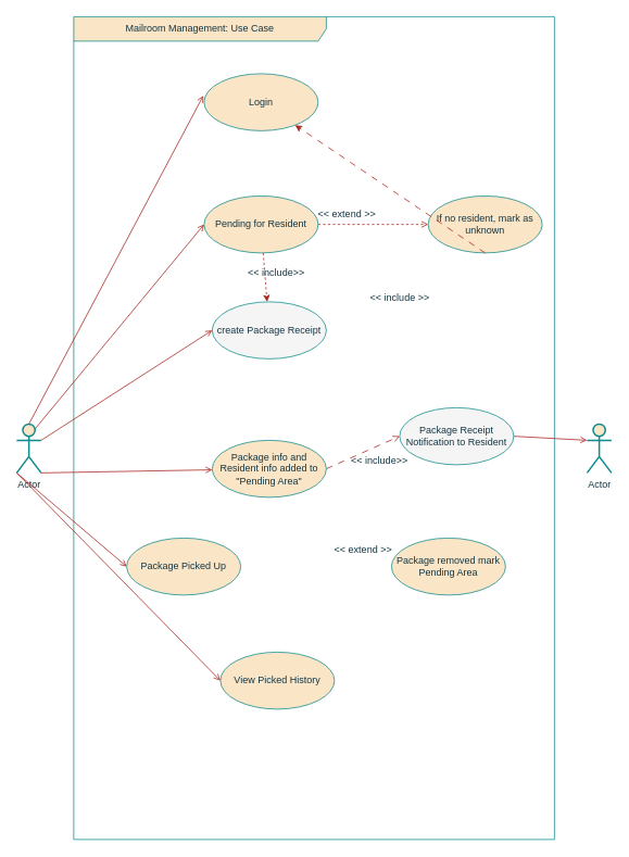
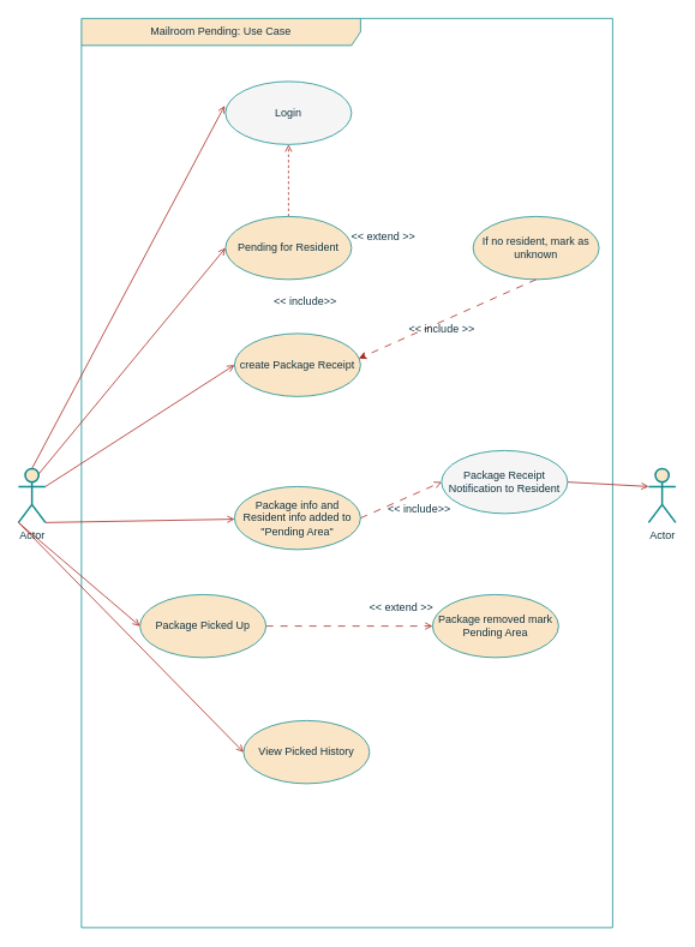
  <mxCell id="0" />
  <mxCell id="1" parent="0" />
- <mxCell id="2" value="Mailroom Management: Use Case" style="shape=umlFrame;whiteSpace=wrap;html=1;pointerEvents=0;recursiveResize=0;container=1;collapsible=0;width=310;height=30;rounded=1;labelBackgroundColor=none;fillColor=#FAE5C7;strokeColor=#0F8B8D;fontColor=#143642;" vertex="1" parent="1"><mxGeometry x="90" y="20" width="590" height="1010" as="geometry" /></mxCell>
- <mxCell id="3" value="Login" style="ellipse;whiteSpace=wrap;html=1;flipV=1;rounded=1;labelBackgroundColor=none;fillColor=#FAE5C7;strokeColor=#0F8B8D;fontColor=#143642;" vertex="1" parent="2"><mxGeometry x="160" y="70" width="140" height="70" as="geometry" /></mxCell>
- <mxCell id="4" value="" style="edgeStyle=orthogonalEdgeStyle;rounded=0;orthogonalLoop=1;jettySize=auto;html=1;strokeColor=#A8201A;fontColor=#143642;fillColor=#FAE5C7;dashed=1;endArrow=open;endFill=0;" edge="1" parent="2" source="6" target="14"><mxGeometry relative="1" as="geometry" /></mxCell>
- <mxCell id="5" value="" style="rounded=0;orthogonalLoop=1;jettySize=auto;html=1;strokeColor=#A8201A;fontColor=#143642;fillColor=#FAE5C7;dashed=1;" edge="1" parent="2" source="6" target="7"><mxGeometry relative="1" as="geometry" /></mxCell>
+ <mxCell id="2" value="Mailroom Pending: Use Case" style="shape=umlFrame;whiteSpace=wrap;html=1;pointerEvents=0;recursiveResize=0;container=1;collapsible=0;width=310;height=30;rounded=1;labelBackgroundColor=none;fillColor=#FAE5C7;strokeColor=#0F8B8D;fontColor=#143642;" vertex="1" parent="1"><mxGeometry x="90" y="20" width="590" height="1010" as="geometry" /></mxCell>
+ <mxCell id="3" value="Login" style="ellipse;whiteSpace=wrap;html=1;flipV=1;rounded=1;labelBackgroundColor=none;fillColor=#f5f5f5;strokeColor=#0F8B8D;fontColor=#143642;" vertex="1" parent="2"><mxGeometry x="160" y="70" width="140" height="70" as="geometry" /></mxCell>
+ <mxCell id="4" value="" style="edgeStyle=orthogonalEdgeStyle;rounded=0;orthogonalLoop=1;jettySize=auto;html=1;strokeColor=#A8201A;fontColor=#143642;fillColor=#FAE5C7;dashed=1;endArrow=open;endFill=0;" edge="1" parent="2" source="6" target="3"><mxGeometry relative="1" as="geometry" /></mxCell>
  <mxCell id="6" value="Pending for Resident" style="ellipse;whiteSpace=wrap;html=1;flipV=1;rounded=1;labelBackgroundColor=none;fillColor=#FAE5C7;strokeColor=#0F8B8D;fontColor=#143642;" vertex="1" parent="2"><mxGeometry x="160" y="220" width="140" height="70" as="geometry" /></mxCell>
- <mxCell id="7" value="create Package Receipt" style="ellipse;whiteSpace=wrap;html=1;flipV=1;rounded=1;labelBackgroundColor=none;fillColor=#f5f5f5;strokeColor=#0F8B8D;fontColor=#143642;" vertex="1" parent="2"><mxGeometry x="170" y="350" width="140" height="70" as="geometry" /></mxCell>
+ <mxCell id="7" value="create Package Receipt" style="ellipse;whiteSpace=wrap;html=1;flipV=1;rounded=1;labelBackgroundColor=none;fillColor=#FAE5C7;strokeColor=#0F8B8D;fontColor=#143642;" vertex="1" parent="2"><mxGeometry x="170" y="350" width="140" height="70" as="geometry" /></mxCell>
  <mxCell id="8" value="Package Receipt Notification to Resident" style="ellipse;whiteSpace=wrap;html=1;flipV=1;rounded=1;labelBackgroundColor=none;fillColor=#f5f5f5;strokeColor=#0F8B8D;fontColor=#143642;" vertex="1" parent="2"><mxGeometry x="400" y="480" width="140" height="70" as="geometry" /></mxCell>
  <mxCell id="9" style="rounded=0;orthogonalLoop=1;jettySize=auto;html=1;exitX=1;exitY=0.5;exitDx=0;exitDy=0;entryX=0;entryY=0.5;entryDx=0;entryDy=0;strokeColor=#A8201A;fontColor=#143642;fillColor=#FAE5C7;endArrow=open;endFill=0;dashed=1;dashPattern=8 8;" edge="1" parent="2" source="10" target="8"><mxGeometry relative="1" as="geometry" /></mxCell>
  <mxCell id="10" value="Package info and Resident info added to &quot;Pending Area&quot;" style="ellipse;whiteSpace=wrap;html=1;flipV=1;rounded=1;labelBackgroundColor=none;fillColor=#FAE5C7;strokeColor=#0F8B8D;fontColor=#143642;" vertex="1" parent="2"><mxGeometry x="170" y="520" width="140" height="70" as="geometry" /></mxCell>
+ <mxCell id="11" value="" style="edgeStyle=orthogonalEdgeStyle;rounded=0;orthogonalLoop=1;jettySize=auto;html=1;strokeColor=#A8201A;fontColor=#143642;fillColor=#FAE5C7;dashed=1;dashPattern=8 8;endArrow=open;endFill=0;" edge="1" parent="2" source="12" target="15"><mxGeometry relative="1" as="geometry" /></mxCell>
  <mxCell id="12" value="Package Picked Up" style="ellipse;whiteSpace=wrap;html=1;flipV=1;rounded=1;labelBackgroundColor=none;fillColor=#FAE5C7;strokeColor=#0F8B8D;fontColor=#143642;" vertex="1" parent="2"><mxGeometry x="65" y="640" width="140" height="70" as="geometry" /></mxCell>
  <mxCell id="13" value="&amp;lt;&amp;lt; include&amp;gt;&amp;gt;" style="text;html=1;align=center;verticalAlign=middle;resizable=0;points=[];autosize=1;strokeColor=none;fillColor=none;fontColor=#143642;rotation=0;" vertex="1" parent="2"><mxGeometry x="330" y="530" width="90" height="30" as="geometry" /></mxCell>
  <mxCell id="14" value="If no resident, mark as unknown" style="ellipse;whiteSpace=wrap;html=1;flipV=1;rounded=1;labelBackgroundColor=none;fillColor=#FAE5C7;strokeColor=#0F8B8D;fontColor=#143642;" vertex="1" parent="2"><mxGeometry x="435" y="220" width="140" height="70" as="geometry" /></mxCell>
  <mxCell id="15" value="Package removed mark Pending Area" style="ellipse;whiteSpace=wrap;html=1;flipV=1;rounded=1;labelBackgroundColor=none;fillColor=#FAE5C7;strokeColor=#0F8B8D;fontColor=#143642;" vertex="1" parent="2"><mxGeometry x="390" y="640" width="140" height="70" as="geometry" /></mxCell>
  <mxCell id="16" value="&amp;lt;&amp;lt; extend &amp;gt;&amp;gt;" style="text;html=1;align=center;verticalAlign=middle;resizable=0;points=[];autosize=1;strokeColor=none;fillColor=none;fontColor=#143642;" vertex="1" parent="2"><mxGeometry x="310" y="640" width="90" height="30" as="geometry" /></mxCell>
  <mxCell id="17" value="&amp;lt;&amp;lt; extend &amp;gt;&amp;gt;" style="text;html=1;align=center;verticalAlign=middle;resizable=0;points=[];autosize=1;strokeColor=none;fillColor=none;fontColor=#143642;" vertex="1" parent="2"><mxGeometry x="290" y="228" width="90" height="30" as="geometry" /></mxCell>
  <mxCell id="18" value="&amp;lt;&amp;lt; include&amp;gt;&amp;gt;&amp;nbsp;" style="text;html=1;align=center;verticalAlign=middle;resizable=0;points=[];autosize=1;strokeColor=none;fillColor=none;fontColor=#143642;" vertex="1" parent="2"><mxGeometry x="200" y="300" width="100" height="30" as="geometry" /></mxCell>
- <mxCell id="19" style="rounded=0;orthogonalLoop=1;jettySize=auto;html=1;exitX=0.5;exitY=1;exitDx=0;exitDy=0;strokeColor=#A8201A;fontColor=#143642;fillColor=#FAE5C7;dashed=1;dashPattern=8 8;" edge="1" parent="2" source="14" target="3"><mxGeometry relative="1" as="geometry" /></mxCell>
+ <mxCell id="19" style="rounded=0;orthogonalLoop=1;jettySize=auto;html=1;exitX=0.5;exitY=1;exitDx=0;exitDy=0;entryX=0.986;entryY=0.603;entryDx=0;entryDy=0;entryPerimeter=0;strokeColor=#A8201A;fontColor=#143642;fillColor=#FAE5C7;dashed=1;dashPattern=8 8;" edge="1" parent="2" source="14" target="7"><mxGeometry relative="1" as="geometry" /></mxCell>
  <mxCell id="20" value="&amp;lt;&amp;lt; include &amp;gt;&amp;gt;" style="text;html=1;align=center;verticalAlign=middle;resizable=0;points=[];autosize=1;strokeColor=none;fillColor=none;fontColor=#143642;" vertex="1" parent="2"><mxGeometry x="350" y="330" width="100" height="30" as="geometry" /></mxCell>
  <mxCell id="21" value="View Picked History" style="ellipse;whiteSpace=wrap;html=1;strokeColor=#0F8B8D;fontColor=#143642;fillColor=#FAE5C7;" vertex="1" parent="2"><mxGeometry x="180" y="780" width="140" height="70" as="geometry" /></mxCell>
  <mxCell id="22" style="rounded=1;orthogonalLoop=1;jettySize=auto;html=1;exitX=0.75;exitY=0.1;exitDx=0;exitDy=0;exitPerimeter=0;entryX=0;entryY=0.5;entryDx=0;entryDy=0;labelBackgroundColor=none;strokeColor=#A8201A;fontColor=default;endArrow=open;endFill=0;" edge="1" parent="1" source="26" target="6"><mxGeometry relative="1" as="geometry" /></mxCell>
  <mxCell id="23" style="rounded=1;orthogonalLoop=1;jettySize=auto;html=1;exitX=1;exitY=0.333;exitDx=0;exitDy=0;exitPerimeter=0;entryX=0;entryY=0.5;entryDx=0;entryDy=0;labelBackgroundColor=none;strokeColor=#A8201A;fontColor=default;endArrow=open;endFill=0;" edge="1" parent="1" source="26" target="7"><mxGeometry relative="1" as="geometry" /></mxCell>
  <mxCell id="24" style="rounded=1;orthogonalLoop=1;jettySize=auto;html=1;exitX=1;exitY=1;exitDx=0;exitDy=0;exitPerimeter=0;labelBackgroundColor=none;strokeColor=#A8201A;fontColor=default;endArrow=open;endFill=0;" edge="1" parent="1" source="26" target="10"><mxGeometry relative="1" as="geometry" /></mxCell>
  <mxCell id="25" style="rounded=0;orthogonalLoop=1;jettySize=auto;html=1;exitX=0;exitY=1;exitDx=0;exitDy=0;exitPerimeter=0;entryX=0;entryY=0.5;entryDx=0;entryDy=0;strokeColor=#A8201A;fontColor=#143642;fillColor=#FAE5C7;endArrow=open;endFill=0;" edge="1" parent="1" source="26" target="21"><mxGeometry relative="1" as="geometry" /></mxCell>
  <mxCell id="26" value="Actor" style="shape=umlActor;verticalLabelPosition=bottom;verticalAlign=top;html=1;rounded=1;labelBackgroundColor=none;fillColor=#FAE5C7;strokeColor=#0F8B8D;fontColor=#143642;strokeWidth=2;" vertex="1" parent="1"><mxGeometry x="20" y="520" width="30" height="60" as="geometry" /></mxCell>
  <mxCell id="27" style="rounded=0;orthogonalLoop=1;jettySize=auto;html=1;exitX=0;exitY=1;exitDx=0;exitDy=0;exitPerimeter=0;entryX=0;entryY=0.5;entryDx=0;entryDy=0;strokeColor=#A8201A;fontColor=#143642;fillColor=#FAE5C7;endArrow=open;endFill=0;" edge="1" parent="1" source="26" target="12"><mxGeometry relative="1" as="geometry" /></mxCell>
  <mxCell id="28" value="Actor" style="shape=umlActor;verticalLabelPosition=bottom;verticalAlign=top;html=1;rounded=1;labelBackgroundColor=none;fillColor=#FAE5C7;strokeColor=#0F8B8D;fontColor=#143642;strokeWidth=2;" vertex="1" parent="1"><mxGeometry x="720" y="520" width="30" height="60" as="geometry" /></mxCell>
  <mxCell id="29" style="rounded=1;orthogonalLoop=1;jettySize=auto;html=1;exitX=0.5;exitY=0;exitDx=0;exitDy=0;exitPerimeter=0;entryX=-0.007;entryY=0.614;entryDx=0;entryDy=0;entryPerimeter=0;labelBackgroundColor=none;strokeColor=#A8201A;fontColor=default;endArrow=open;endFill=0;" edge="1" parent="1" source="26" target="3"><mxGeometry relative="1" as="geometry" /></mxCell>
  <mxCell id="30" style="rounded=0;orthogonalLoop=1;jettySize=auto;html=1;exitX=1;exitY=0.5;exitDx=0;exitDy=0;strokeColor=#A8201A;fontColor=#143642;fillColor=#FAE5C7;endArrow=open;endFill=0;" edge="1" parent="1" source="8"><mxGeometry relative="1" as="geometry"><mxPoint x="720" y="540" as="targetPoint" /></mxGeometry></mxCell>
